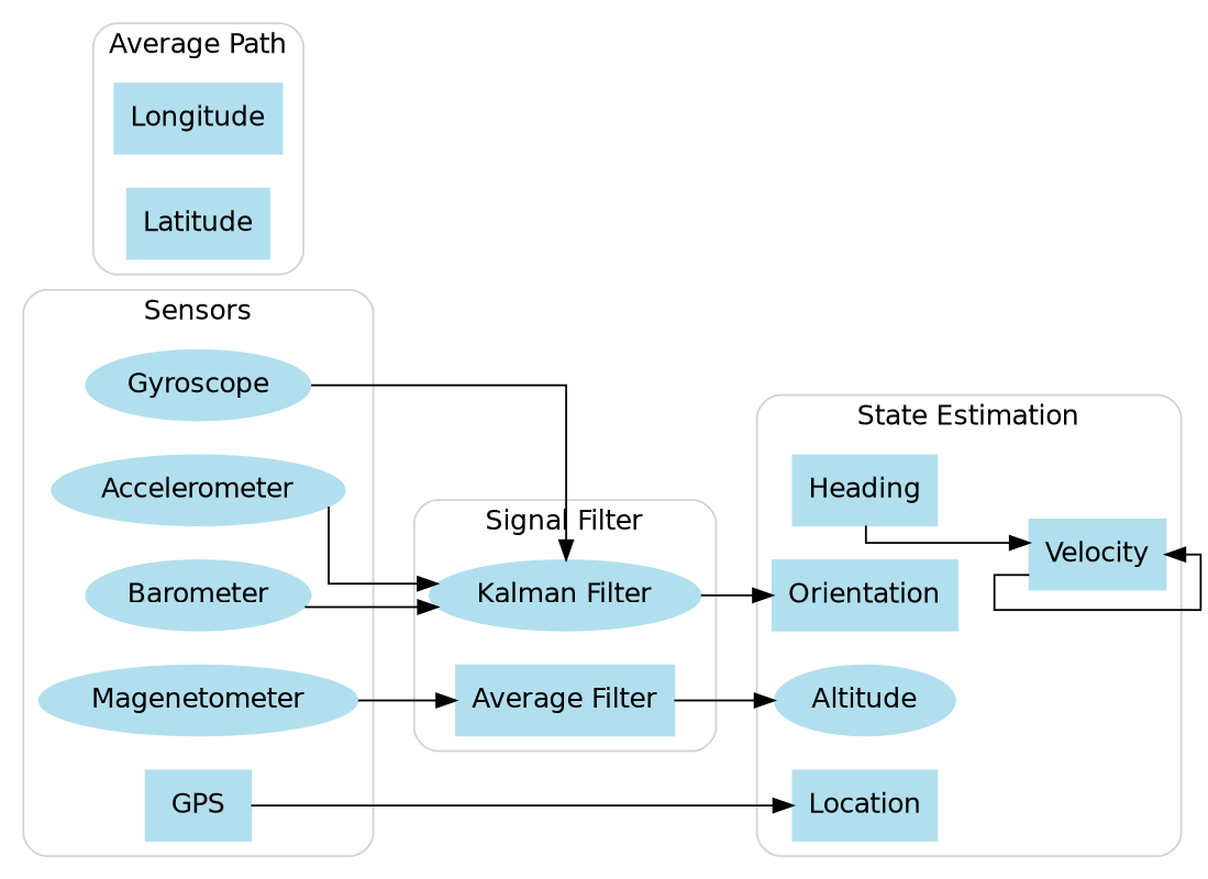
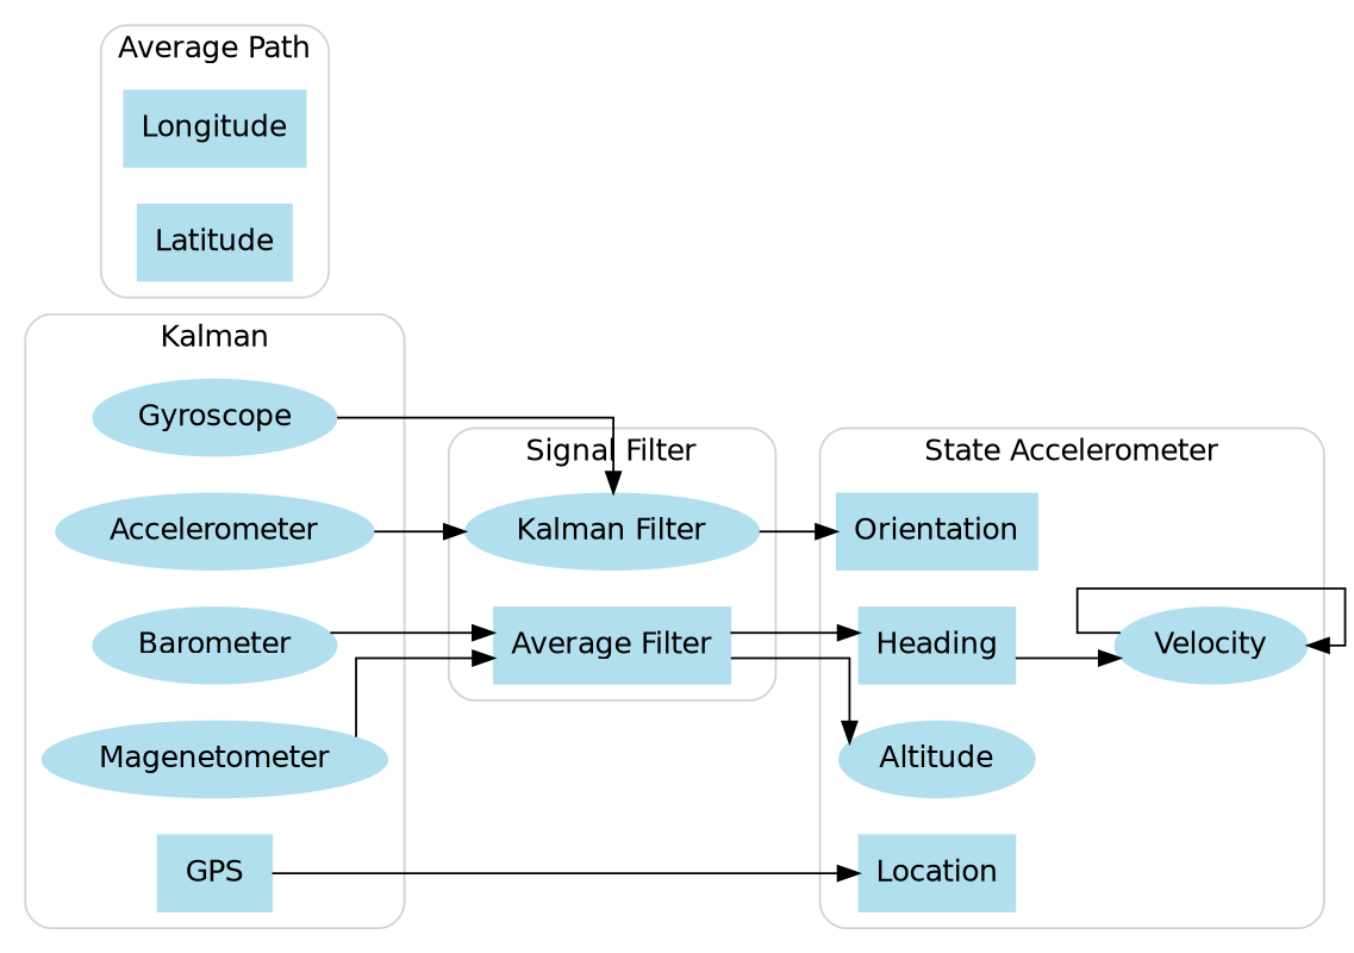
  digraph {
    fontname="DejaVu Sans"
    rankdir=LR
    splines=ortho
    node [color=lightblue2 fontname="DejaVu Sans" shape=box style=filled]
    edge [fontname="DejaVu Sans"]
    Gyroscope [shape=ellipse]
    Accelerometer [shape=ellipse]
    Barometer [shape=ellipse]
    GPS
    Magenetometer [shape=ellipse]
    "Kalman Filter" [shape=ellipse]
    "Average Filter"
-   Velocity
+   Velocity [shape=ellipse]
    Heading
    Location
    Orientation
    Altitude [shape=ellipse]
    Longitude
    Latitude
    subgraph cluster_1 {
      color=lightgrey
-     label=Sensors
+     label=Kalman
      style=rounded
      Gyroscope
      Accelerometer
      Barometer
      GPS
      Magenetometer
    }
    subgraph cluster_2 {
      color=lightgrey
      label="Signal Filter"
      style=rounded
      "Kalman Filter"
      "Average Filter"
    }
    subgraph cluster_3 {
      color=lightgrey
-     label="State Estimation"
+     label="State Accelerometer"
      style=rounded
      Velocity
      Heading
      Location
      Orientation
      Altitude
    }
    subgraph cluster_4 {
      color=lightgrey
      label="Average Path"
      style=rounded
      Longitude
      Latitude
    }
    Gyroscope -> "Kalman Filter"
    Accelerometer -> "Kalman Filter"
-   Barometer -> "Kalman Filter"
+   Barometer -> "Average Filter"
    GPS -> Location
    Magenetometer -> "Average Filter"
    "Kalman Filter" -> Orientation
+   "Average Filter" -> Heading
    "Average Filter" -> Altitude
    Velocity -> Velocity [label=-1]
    Heading -> Velocity
  }
